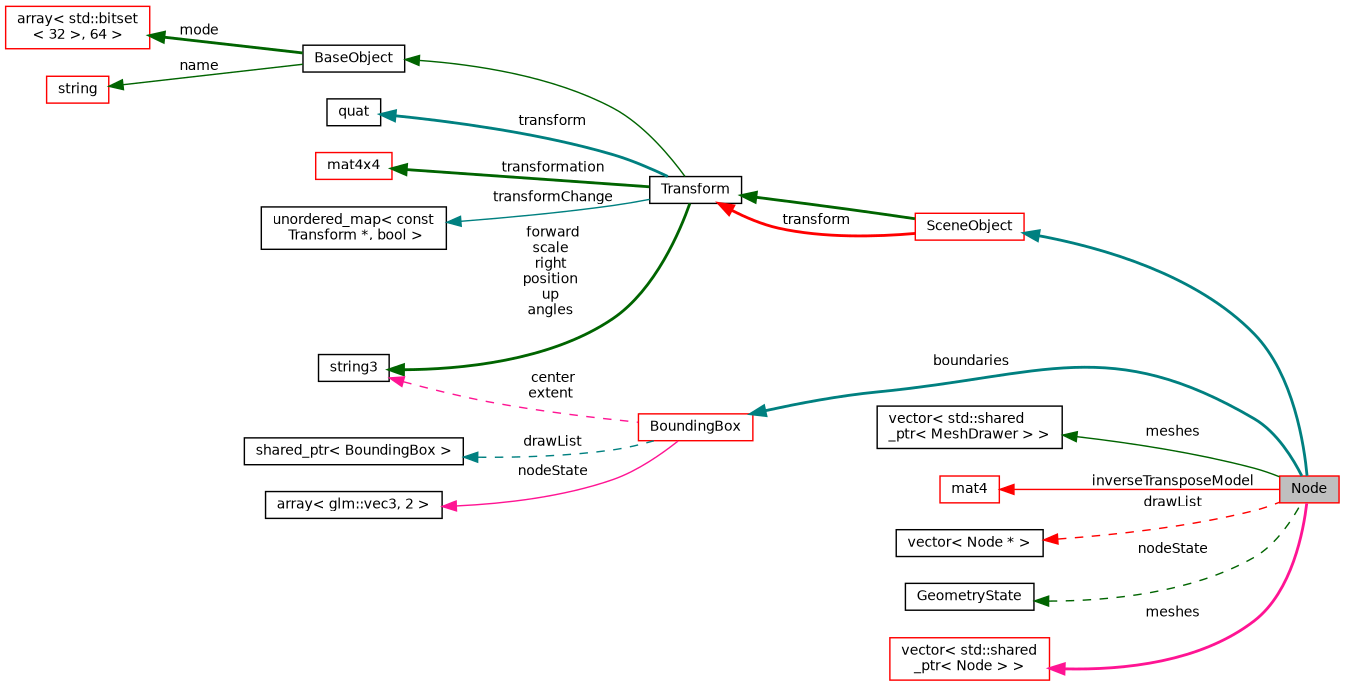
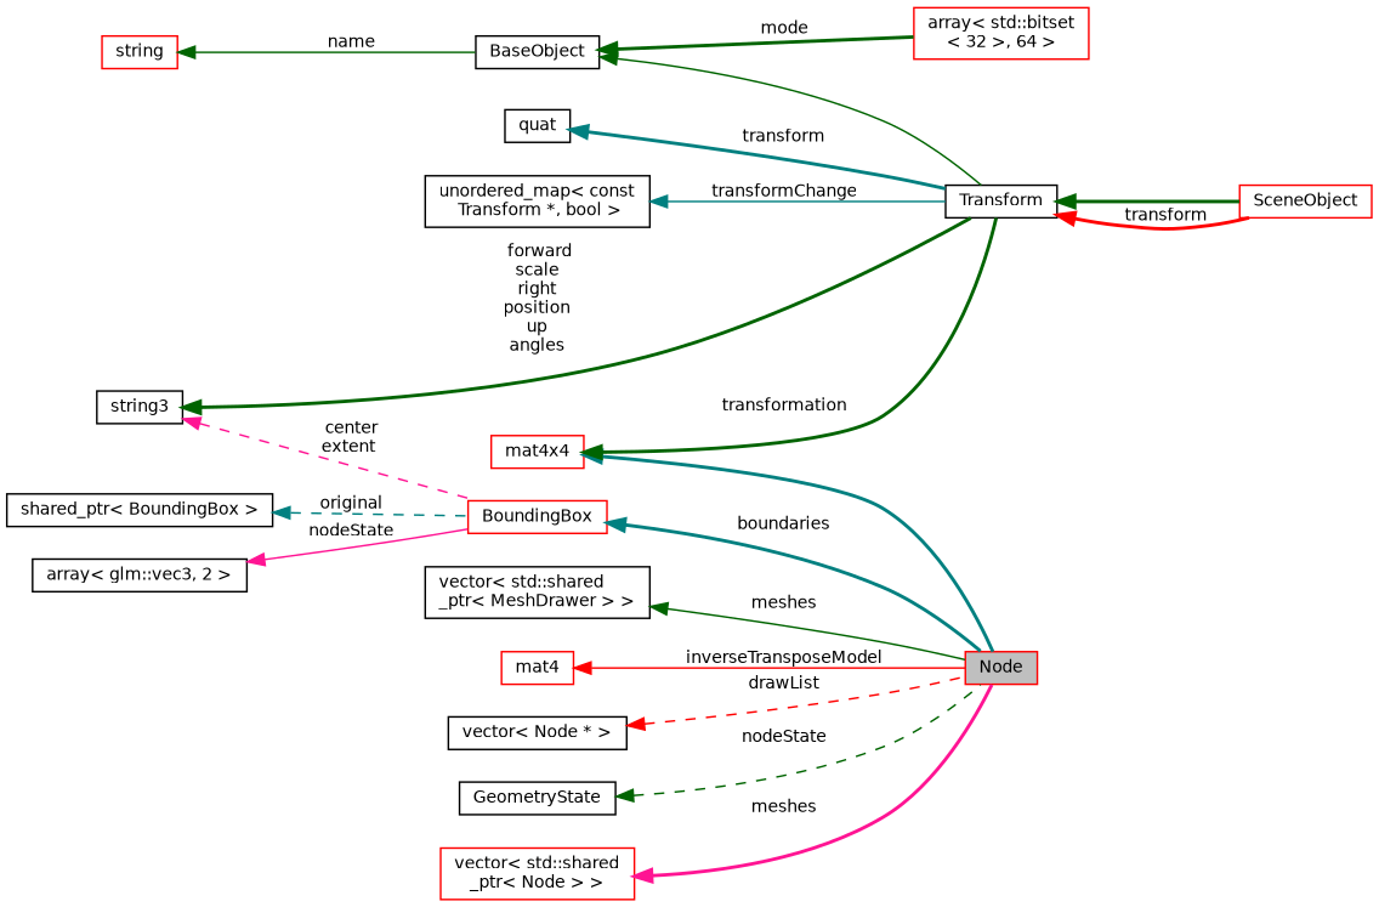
  digraph {
    rankdir=LR
    node [color=black fillcolor=white fontname=Helvetica fontsize=10 shape=record style=filled]
    edge [color=darkgreen dir=back fontname=Helvetica fontsize=10 labelfontname=Helvetica labelfontsize=10 style=bold]
    n1 [color=red fillcolor=grey75 fontcolor=black height=0.2 label="Node" width=0.4]
    n2 [color=red height=0.2 label=SceneObject width=0.4]
    n3 [height=0.2 label=Transform width=0.4]
    n4 [height=0.2 label=BaseObject width=0.4]
    n5 [color=red height=0.2 label="array\< std::bitset\l\< 32 \>, 64 \>" width=0.4]
    n6 [color=red height=0.2 label=string width=0.4]
    n7 [height=0.2 label=quat width=0.4]
    n8 [color=red height=0.2 label=mat4x4 width=0.4]
    n9 [height=0.2 label="unordered_map\< const\l Transform *, bool \>" width=0.4]
    n10 [height=0.2 label=string3 width=0.4]
    n11 [color=red height=0.2 label=BoundingBox width=0.4]
    n12 [height=0.2 label="vector\< std::shared\l_ptr\< MeshDrawer \> \>" width=0.4]
    n13 [color=red height=0.2 label=mat4 width=0.4]
    n14 [height=0.2 label="vector\< Node * \>" width=0.4]
    n15 [height=0.2 label="shared_ptr\< BoundingBox \>" width=0.4]
    n16 [height=0.2 label="array\< glm::vec3, 2 \>" width=0.4]
    n17 [height=0.2 label=GeometryState width=0.4]
    n18 [color=red height=0.2 label="vector\< std::shared\l_ptr\< Node \> \>" width=0.4]
-   n2 -> n1 [color=teal]
+   n8 -> n1 [color=teal]
    n3 -> n2
    n3 -> n2 [color=red label=" transform"]
    n4 -> n3 [style=solid]
-   n5 -> n4 [label=" mode"]
+   n4 -> n5 [label=" mode"]
    n6 -> n4 [label=" name" style=solid]
    n7 -> n3 [color=teal label=" transform"]
    n8 -> n3 [label=" transformation"]
    n9 -> n3 [color=teal label=" transformChange" style=solid]
    n10 -> n3 [label=" forward\nscale\nright\nposition\nup\nangles"]
    n10 -> n11 [color=deeppink label=" center\nextent" style=dashed]
    n11 -> n1 [color=teal label=" boundaries"]
    n12 -> n1 [label=" meshes" style=solid]
    n13 -> n1 [color=red label=" inverseTransposeModel" style=solid]
    n14 -> n1 [color=red label=" drawList" style=dashed]
-   n15 -> n11 [color=teal label=" drawList" style=dashed]
+   n15 -> n11 [color=teal label=" original" style=dashed]
    n16 -> n11 [color=deeppink label=" nodeState" style=solid]
    n17 -> n1 [label=" nodeState" style=dashed]
    n18 -> n1 [color=deeppink label=" meshes"]
  }
